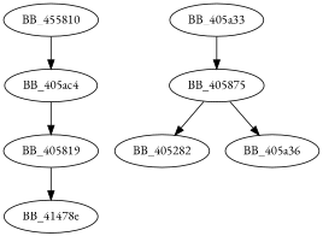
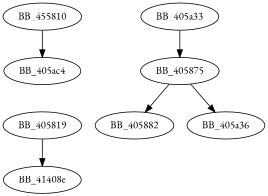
  digraph {
    fontname="EB Garamond"
    node [fontname="EB Garamond"]
    edge [fontname="EB Garamond"]
    n1 [label=BB_455810]
    BB_405ac4
    BB_405819
-   BB_41478e
+   BB_41478e [label=BB_41408e]
    BB_405875
-   BB_405882 [label=BB_405282]
+   BB_405882
    BB_405a36
    BB_405a33
    n1 -> BB_405ac4
-   BB_405ac4 -> BB_405819
    BB_405819 -> BB_41478e
    BB_405875 -> BB_405882
    BB_405875 -> BB_405a36
    BB_405a33 -> BB_405875
  }
